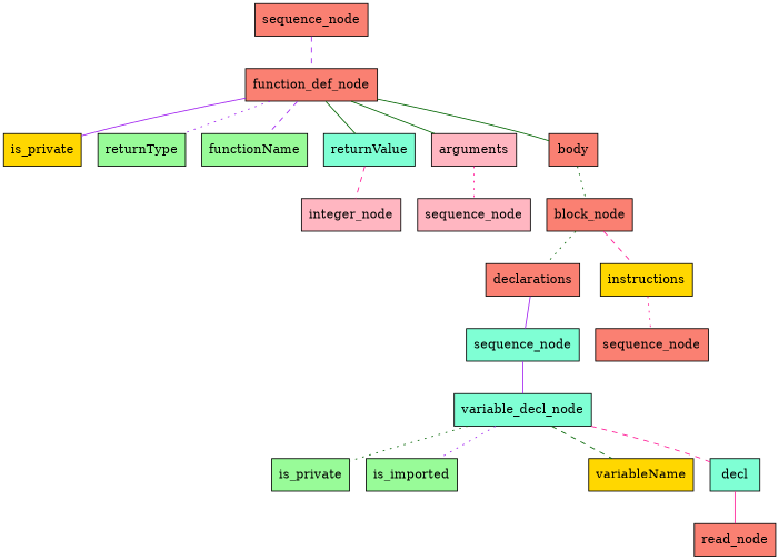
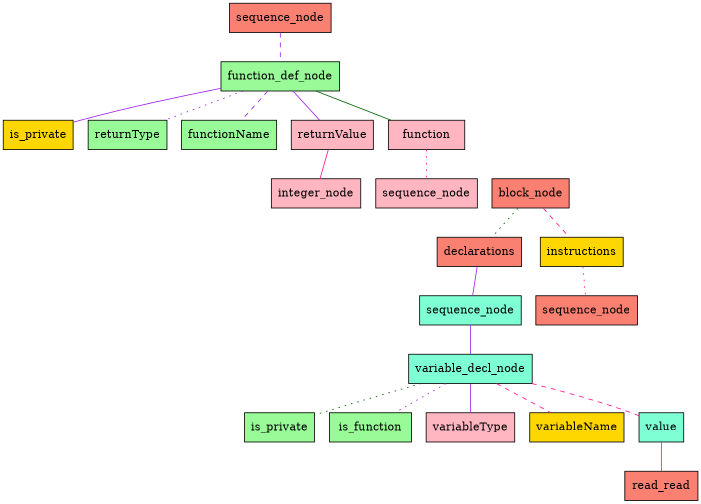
  graph {
    rankdir=TB
    node [fillcolor=salmon shape=box style=filled]
    edge [color=purple style=solid]
    n1 [label=sequence_node]
-   n2 [label=function_def_node]
+   n2 [fillcolor=palegreen label=function_def_node]
    n3 [fillcolor=gold label=is_private]
    n4 [fillcolor=palegreen label=returnType]
    n5 [fillcolor=palegreen label=functionName]
-   n6 [fillcolor=aquamarine label=returnValue]
-   n7 [fillcolor=lightpink label=arguments]
-   n8 [label=body]
+   n6 [fillcolor=lightpink label=returnValue]
+   n7 [fillcolor=lightpink label=function]
    n9 [fillcolor=lightpink label=integer_node]
    n10 [fillcolor=lightpink label=sequence_node]
    n11 [label=block_node]
    n12 [label=declarations]
    n13 [fillcolor=gold label=instructions]
    n14 [fillcolor=aquamarine label=sequence_node]
    n15 [label=sequence_node]
    n16 [fillcolor=aquamarine label=variable_decl_node]
    n17 [fillcolor=palegreen label=is_private]
-   n18 [fillcolor=palegreen label=is_imported]
+   n18 [fillcolor=palegreen label=is_function]
+   n19 [fillcolor=lightpink label=variableType]
    n20 [fillcolor=gold label=variableName]
-   n21 [fillcolor=aquamarine label=decl]
-   n22 [label=read_node]
+   n21 [fillcolor=aquamarine label=value]
+   n22 [label=read_read]
    n1 -- n2 [style=dashed]
    n2 -- n3
    n2 -- n4 [style=dotted]
    n2 -- n5 [style=dashed]
-   n2 -- n6 [color=darkgreen]
+   n2 -- n6
    n2 -- n7 [color=darkgreen]
-   n2 -- n8 [color=darkgreen]
-   n6 -- n9 [color=deeppink style=dashed]
+   n6 -- n9 [color=deeppink]
    n7 -- n10 [color=deeppink style=dotted]
-   n8 -- n11 [color=darkgreen style=dotted]
    n11 -- n12 [color=darkgreen style=dotted]
    n11 -- n13 [color=deeppink style=dashed]
    n12 -- n14
    n13 -- n15 [color=deeppink style=dotted]
    n14 -- n16
    n16 -- n17 [color=darkgreen style=dotted]
    n16 -- n18 [style=dotted]
-   n16 -- n20 [color=darkgreen style=dashed]
+   n16 -- n19
+   n16 -- n20 [color=deeppink style=dashed]
    n16 -- n21 [color=deeppink style=dashed]
    n21 -- n22 [color=deeppink]
  }
